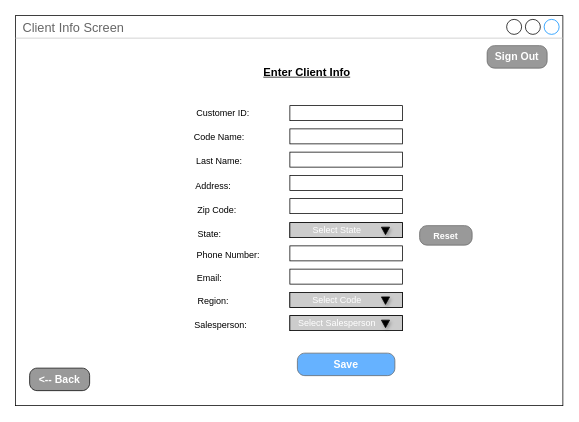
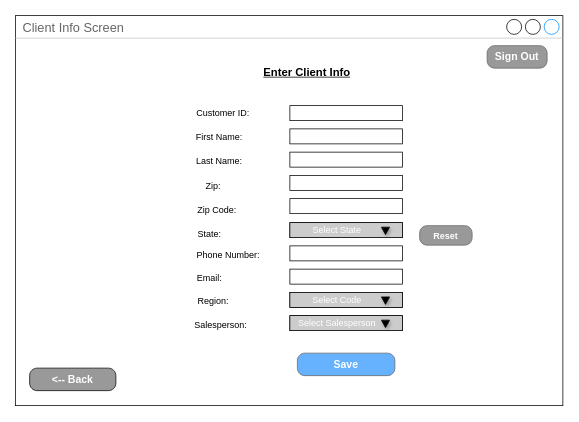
  <mxCell id="0" />
  <mxCell id="1" parent="0" />
  <mxCell id="2" value="Client Info Screen" style="strokeWidth=1;shadow=0;dashed=0;align=center;html=1;shape=mxgraph.mockup.containers.window;align=left;verticalAlign=top;spacingLeft=8;strokeColor2=#008cff;strokeColor3=#c4c4c4;fontColor=#666666;mainText=;fontSize=17;labelBackgroundColor=none;" parent="1" vertex="1"><mxGeometry x="20" y="20" width="730" height="520" as="geometry" /></mxCell>
- <mxCell id="3" value="&lt;font style=&quot;font-size: 14px;&quot;&gt;&amp;lt;-- Back&lt;/font&gt;" style="strokeWidth=1;shadow=0;dashed=0;align=center;html=1;shape=mxgraph.mockup.buttons.button;strokeColor=#080808;fontColor=#ffffff;mainText=;buttonStyle=round;fontSize=17;fontStyle=1;fillColor=#999999;whiteSpace=wrap;" parent="1" vertex="1"><mxGeometry x="39" y="490" width="80" height="30" as="geometry" /></mxCell>
+ <mxCell id="3" value="&lt;font style=&quot;font-size: 14px;&quot;&gt;&amp;lt;-- Back&lt;/font&gt;" style="strokeWidth=1;shadow=0;dashed=0;align=center;html=1;shape=mxgraph.mockup.buttons.button;strokeColor=#080808;fontColor=#ffffff;mainText=;buttonStyle=round;fontSize=17;fontStyle=1;fillColor=#999999;whiteSpace=wrap;" parent="1" vertex="1"><mxGeometry x="39" y="490" width="115" height="30" as="geometry" /></mxCell>
  <mxCell id="4" value="&lt;u&gt;Enter Client Info&lt;/u&gt;" style="text;strokeColor=none;align=center;fillColor=none;html=1;verticalAlign=middle;whiteSpace=wrap;rounded=0;fontStyle=1;fontSize=15;" parent="1" vertex="1"><mxGeometry x="329" y="80" width="160" height="30" as="geometry" /></mxCell>
  <mxCell id="5" value="Phone Number:" style="text;strokeColor=none;align=center;fillColor=none;html=1;verticalAlign=middle;whiteSpace=wrap;rounded=0;" parent="1" vertex="1"><mxGeometry x="259" y="324" width="90" height="30" as="geometry" /></mxCell>
- <mxCell id="6" value="Address:" style="text;strokeColor=none;align=center;fillColor=none;html=1;verticalAlign=middle;whiteSpace=wrap;rounded=0;" parent="1" vertex="1"><mxGeometry x="259" y="232" width="50" height="30" as="geometry" /></mxCell>
+ <mxCell id="6" value="Zip:" style="text;strokeColor=none;align=center;fillColor=none;html=1;verticalAlign=middle;whiteSpace=wrap;rounded=0;" parent="1" vertex="1"><mxGeometry x="259" y="232" width="50" height="30" as="geometry" /></mxCell>
  <mxCell id="7" value="State:" style="text;strokeColor=none;align=center;fillColor=none;html=1;verticalAlign=middle;whiteSpace=wrap;rounded=0;" parent="1" vertex="1"><mxGeometry x="259" y="296" width="40" height="30" as="geometry" /></mxCell>
  <mxCell id="8" value="Customer ID:" style="text;strokeColor=none;align=center;fillColor=none;html=1;verticalAlign=middle;whiteSpace=wrap;rounded=0;" parent="1" vertex="1"><mxGeometry x="257" y="135" width="80" height="30" as="geometry" /></mxCell>
- <mxCell id="9" value="Code Name:" style="text;strokeColor=none;align=center;fillColor=none;html=1;verticalAlign=middle;whiteSpace=wrap;rounded=0;" parent="1" vertex="1"><mxGeometry x="257" y="167" width="70" height="30" as="geometry" /></mxCell>
+ <mxCell id="9" value="First Name:" style="text;strokeColor=none;align=center;fillColor=none;html=1;verticalAlign=middle;whiteSpace=wrap;rounded=0;" parent="1" vertex="1"><mxGeometry x="257" y="167" width="70" height="30" as="geometry" /></mxCell>
  <mxCell id="10" value="Email:" style="text;strokeColor=none;align=center;fillColor=none;html=1;verticalAlign=middle;whiteSpace=wrap;rounded=0;" parent="1" vertex="1"><mxGeometry x="259" y="355" width="40" height="30" as="geometry" /></mxCell>
  <mxCell id="11" value="&lt;font style=&quot;font-size: 14px;&quot;&gt;Save&lt;/font&gt;" style="strokeWidth=1;shadow=0;dashed=0;align=center;html=1;shape=mxgraph.mockup.buttons.button;strokeColor=#666666;fontColor=#ffffff;mainText=;buttonStyle=round;fontSize=17;fontStyle=1;fillColor=#66B2FF;whiteSpace=wrap;" parent="1" vertex="1"><mxGeometry x="396" y="470" width="130" height="30" as="geometry" /></mxCell>
  <mxCell id="12" value="Last Name:" style="text;strokeColor=none;align=center;fillColor=none;html=1;verticalAlign=middle;whiteSpace=wrap;rounded=0;" parent="1" vertex="1"><mxGeometry x="257" y="199" width="70" height="30" as="geometry" /></mxCell>
  <mxCell id="13" value="Zip Code:" style="text;strokeColor=none;align=center;fillColor=none;html=1;verticalAlign=middle;whiteSpace=wrap;rounded=0;" parent="1" vertex="1"><mxGeometry x="259" y="264" width="60" height="30" as="geometry" /></mxCell>
  <mxCell id="14" value="&lt;font style=&quot;font-size: 14px;&quot;&gt;Sign Out&lt;/font&gt;" style="strokeWidth=1;shadow=0;dashed=0;align=center;html=1;shape=mxgraph.mockup.buttons.button;strokeColor=#666666;fontColor=#ffffff;mainText=;buttonStyle=round;fontSize=17;fontStyle=1;fillColor=#999999;whiteSpace=wrap;" parent="1" vertex="1"><mxGeometry x="649" y="60" width="80" height="30" as="geometry" /></mxCell>
  <mxCell id="15" value="&lt;font style=&quot;font-size: 12px;&quot;&gt;Reset&lt;/font&gt;" style="strokeWidth=1;shadow=0;dashed=0;align=center;html=1;shape=mxgraph.mockup.buttons.button;strokeColor=#666666;fontColor=#ffffff;mainText=;buttonStyle=round;fontSize=17;fontStyle=1;fillColor=#999999;whiteSpace=wrap;" parent="1" vertex="1"><mxGeometry x="559" y="300" width="70" height="26" as="geometry" /></mxCell>
  <mxCell id="16" value="" style="rounded=0;whiteSpace=wrap;html=1;" parent="1" vertex="1"><mxGeometry x="386" y="327" width="150" height="20" as="geometry" /></mxCell>
  <mxCell id="17" value="" style="rounded=0;whiteSpace=wrap;html=1;" parent="1" vertex="1"><mxGeometry x="386" y="296" width="150" height="20" as="geometry" /></mxCell>
  <mxCell id="18" value="" style="rounded=0;whiteSpace=wrap;html=1;" parent="1" vertex="1"><mxGeometry x="386" y="264" width="150" height="20" as="geometry" /></mxCell>
  <mxCell id="19" value="" style="rounded=0;whiteSpace=wrap;html=1;" parent="1" vertex="1"><mxGeometry x="386" y="233" width="150" height="20" as="geometry" /></mxCell>
  <mxCell id="20" value="" style="rounded=0;whiteSpace=wrap;html=1;" parent="1" vertex="1"><mxGeometry x="386" y="202" width="150" height="20" as="geometry" /></mxCell>
  <mxCell id="21" value="" style="rounded=0;whiteSpace=wrap;html=1;" parent="1" vertex="1"><mxGeometry x="386" y="171" width="150" height="20" as="geometry" /></mxCell>
  <mxCell id="22" value="" style="rounded=0;whiteSpace=wrap;html=1;" parent="1" vertex="1"><mxGeometry x="386" y="140" width="150" height="20" as="geometry" /></mxCell>
  <mxCell id="23" value="" style="rounded=0;whiteSpace=wrap;html=1;" parent="1" vertex="1"><mxGeometry x="386" y="358" width="150" height="20" as="geometry" /></mxCell>
  <mxCell id="24" value="" style="rounded=0;whiteSpace=wrap;html=1;" parent="1" vertex="1"><mxGeometry x="386" y="389" width="150" height="20" as="geometry" /></mxCell>
  <mxCell id="25" value="" style="rounded=0;whiteSpace=wrap;html=1;" parent="1" vertex="1"><mxGeometry x="386" y="420" width="150" height="20" as="geometry" /></mxCell>
  <mxCell id="26" value="Region:" style="text;strokeColor=none;align=center;fillColor=none;html=1;verticalAlign=middle;whiteSpace=wrap;rounded=0;" parent="1" vertex="1"><mxGeometry x="259" y="386" width="50" height="30" as="geometry" /></mxCell>
  <mxCell id="27" value="Salesperson:" style="text;strokeColor=none;align=center;fillColor=none;html=1;verticalAlign=middle;whiteSpace=wrap;rounded=0;" parent="1" vertex="1"><mxGeometry x="259" y="418" width="70" height="30" as="geometry" /></mxCell>
  <mxCell id="28" value="" style="rounded=0;whiteSpace=wrap;html=1;fillColor=#CCCCCC;" vertex="1" parent="1"><mxGeometry x="386" y="420" width="150" height="20" as="geometry" /></mxCell>
  <mxCell id="29" value="" style="triangle;whiteSpace=wrap;html=1;shadow=1;strokeColor=#080808;fontSize=12;fillColor=#000000;direction=south;" vertex="1" parent="1"><mxGeometry x="508" y="426" width="11" height="10" as="geometry" /></mxCell>
  <mxCell id="30" value="&lt;font color=&quot;#ffffff&quot;&gt;Select Salesperson&lt;/font&gt;" style="text;strokeColor=none;align=center;fillColor=none;html=1;verticalAlign=middle;whiteSpace=wrap;rounded=0;shadow=1;fontSize=12;" vertex="1" parent="1"><mxGeometry x="394" y="425" width="110" height="10" as="geometry" /></mxCell>
  <mxCell id="31" value="" style="rounded=0;whiteSpace=wrap;html=1;fillColor=#CCCCCC;" vertex="1" parent="1"><mxGeometry x="386" y="296" width="150" height="20" as="geometry" /></mxCell>
  <mxCell id="32" value="" style="triangle;whiteSpace=wrap;html=1;shadow=1;strokeColor=#080808;fontSize=12;fillColor=#000000;direction=south;" vertex="1" parent="1"><mxGeometry x="508" y="302" width="11" height="10" as="geometry" /></mxCell>
  <mxCell id="33" value="&lt;font color=&quot;#ffffff&quot;&gt;Select State&lt;/font&gt;" style="text;strokeColor=none;align=center;fillColor=none;html=1;verticalAlign=middle;whiteSpace=wrap;rounded=0;shadow=1;fontSize=12;" vertex="1" parent="1"><mxGeometry x="394" y="301" width="110" height="10" as="geometry" /></mxCell>
  <mxCell id="34" value="" style="rounded=0;whiteSpace=wrap;html=1;fillColor=#CCCCCC;" vertex="1" parent="1"><mxGeometry x="386" y="389" width="150" height="20" as="geometry" /></mxCell>
  <mxCell id="35" value="" style="triangle;whiteSpace=wrap;html=1;shadow=1;strokeColor=#080808;fontSize=12;fillColor=#000000;direction=south;" vertex="1" parent="1"><mxGeometry x="508" y="395" width="11" height="10" as="geometry" /></mxCell>
  <mxCell id="36" value="&lt;font color=&quot;#ffffff&quot;&gt;Select Code&lt;/font&gt;" style="text;strokeColor=none;align=center;fillColor=none;html=1;verticalAlign=middle;whiteSpace=wrap;rounded=0;shadow=1;fontSize=12;" vertex="1" parent="1"><mxGeometry x="394" y="394" width="110" height="10" as="geometry" /></mxCell>
